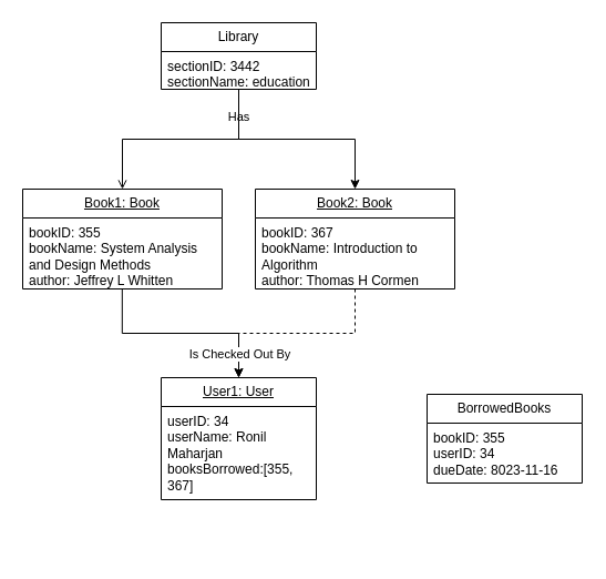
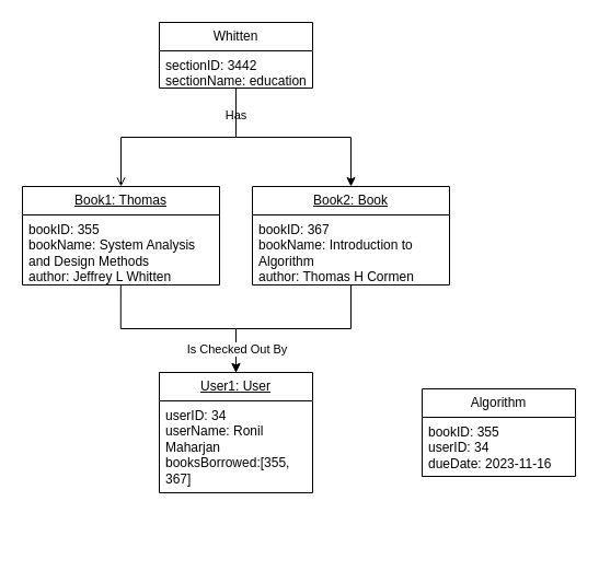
  <mxCell id="0" />
  <mxCell id="1" parent="0" />
  <mxCell id="2" value="" style="group" parent="1" vertex="1" connectable="0"><mxGeometry x="20" y="20" width="505" height="480" as="geometry" /></mxCell>
  <mxCell id="3" value="" style="group" parent="2" vertex="1" connectable="0"><mxGeometry width="505" height="430" as="geometry" /></mxCell>
- <mxCell id="4" value="Library" style="swimlane;fontStyle=0;childLayout=stackLayout;horizontal=1;startSize=26;fillColor=none;horizontalStack=0;resizeParent=1;resizeParentMax=0;resizeLast=0;collapsible=1;marginBottom=0;whiteSpace=wrap;html=1;" parent="3" vertex="1"><mxGeometry x="125" width="140" height="60" as="geometry" /></mxCell>
+ <mxCell id="4" value="Whitten" style="swimlane;fontStyle=0;childLayout=stackLayout;horizontal=1;startSize=26;fillColor=none;horizontalStack=0;resizeParent=1;resizeParentMax=0;resizeLast=0;collapsible=1;marginBottom=0;whiteSpace=wrap;html=1;" parent="3" vertex="1"><mxGeometry x="125" width="140" height="60" as="geometry" /></mxCell>
  <mxCell id="5" value="sectionID: 3442&lt;br&gt;sectionName: education" style="text;strokeColor=none;fillColor=none;align=left;verticalAlign=top;spacingLeft=4;spacingRight=4;overflow=hidden;rotatable=0;points=[[0,0.5],[1,0.5]];portConstraint=eastwest;whiteSpace=wrap;html=1;" parent="4" vertex="1"><mxGeometry y="26" width="140" height="34" as="geometry" /></mxCell>
- <mxCell id="6" value="&lt;u&gt;Book1: Book&lt;/u&gt;" style="swimlane;fontStyle=0;childLayout=stackLayout;horizontal=1;startSize=26;fillColor=none;horizontalStack=0;resizeParent=1;resizeParentMax=0;resizeLast=0;collapsible=1;marginBottom=0;whiteSpace=wrap;html=1;" parent="3" vertex="1"><mxGeometry y="150" width="180" height="90" as="geometry" /></mxCell>
+ <mxCell id="6" value="&lt;u&gt;Book1: Thomas&lt;/u&gt;" style="swimlane;fontStyle=0;childLayout=stackLayout;horizontal=1;startSize=26;fillColor=none;horizontalStack=0;resizeParent=1;resizeParentMax=0;resizeLast=0;collapsible=1;marginBottom=0;whiteSpace=wrap;html=1;" parent="3" vertex="1"><mxGeometry y="150" width="180" height="90" as="geometry" /></mxCell>
  <mxCell id="7" value="bookID: 355&lt;br&gt;bookName: System Analysis and Design Methods&lt;br&gt;author: Jeffrey L Whitten" style="text;strokeColor=none;fillColor=none;align=left;verticalAlign=top;spacingLeft=4;spacingRight=4;overflow=hidden;rotatable=0;points=[[0,0.5],[1,0.5]];portConstraint=eastwest;whiteSpace=wrap;html=1;" parent="6" vertex="1"><mxGeometry y="26" width="180" height="64" as="geometry" /></mxCell>
  <mxCell id="8" style="edgeStyle=orthogonalEdgeStyle;rounded=0;orthogonalLoop=1;jettySize=auto;html=1;entryX=0.5;entryY=0;entryDx=0;entryDy=0;endArrow=open;" parent="3" source="4" target="6" edge="1"><mxGeometry relative="1" as="geometry" /></mxCell>
  <mxCell id="9" value="Has" style="edgeLabel;html=1;align=center;verticalAlign=middle;resizable=0;points=[];" parent="8" vertex="1" connectable="0"><mxGeometry x="-0.754" y="-1" relative="1" as="geometry"><mxPoint as="offset" /></mxGeometry></mxCell>
  <mxCell id="10" value="&lt;u&gt;User1: User&lt;/u&gt;" style="swimlane;fontStyle=0;childLayout=stackLayout;horizontal=1;startSize=26;fillColor=none;horizontalStack=0;resizeParent=1;resizeParentMax=0;resizeLast=0;collapsible=1;marginBottom=0;whiteSpace=wrap;html=1;" parent="3" vertex="1"><mxGeometry x="125" y="320" width="140" height="110" as="geometry" /></mxCell>
  <mxCell id="11" value="userID: 34&lt;br&gt;userName: Ronil Maharjan&lt;br&gt;booksBorrowed:[355, 367]" style="text;strokeColor=none;fillColor=none;align=left;verticalAlign=top;spacingLeft=4;spacingRight=4;overflow=hidden;rotatable=0;points=[[0,0.5],[1,0.5]];portConstraint=eastwest;whiteSpace=wrap;html=1;" parent="10" vertex="1"><mxGeometry y="26" width="140" height="84" as="geometry" /></mxCell>
  <mxCell id="12" style="edgeStyle=orthogonalEdgeStyle;rounded=0;orthogonalLoop=1;jettySize=auto;html=1;exitX=0.499;exitY=0.999;exitDx=0;exitDy=0;exitPerimeter=0;" parent="3" source="7" target="10" edge="1"><mxGeometry relative="1" as="geometry"><mxPoint x="395" y="179" as="targetPoint" /></mxGeometry></mxCell>
- <mxCell id="13" style="edgeStyle=orthogonalEdgeStyle;rounded=0;orthogonalLoop=1;jettySize=auto;html=1;entryX=0.5;entryY=0;entryDx=0;entryDy=0;dashed=1;" parent="3" source="15" target="10" edge="1"><mxGeometry relative="1" as="geometry" /></mxCell>
+ <mxCell id="13" style="edgeStyle=orthogonalEdgeStyle;rounded=0;orthogonalLoop=1;jettySize=auto;html=1;entryX=0.5;entryY=0;entryDx=0;entryDy=0;" parent="3" source="15" target="10" edge="1"><mxGeometry relative="1" as="geometry" /></mxCell>
  <mxCell id="14" value="Is Checked Out By" style="edgeLabel;html=1;align=center;verticalAlign=middle;resizable=0;points=[];" parent="13" vertex="1" connectable="0"><mxGeometry x="0.764" relative="1" as="geometry"><mxPoint as="offset" /></mxGeometry></mxCell>
  <mxCell id="15" value="&lt;u&gt;Book2: Book&lt;/u&gt;" style="swimlane;fontStyle=0;childLayout=stackLayout;horizontal=1;startSize=26;fillColor=none;horizontalStack=0;resizeParent=1;resizeParentMax=0;resizeLast=0;collapsible=1;marginBottom=0;whiteSpace=wrap;html=1;" parent="3" vertex="1"><mxGeometry x="210" y="150" width="180" height="90" as="geometry" /></mxCell>
  <mxCell id="16" value="bookID: 367&lt;br&gt;bookName: Introduction to Algorithm&lt;br&gt;author: Thomas H Cormen" style="text;strokeColor=none;fillColor=none;align=left;verticalAlign=top;spacingLeft=4;spacingRight=4;overflow=hidden;rotatable=0;points=[[0,0.5],[1,0.5]];portConstraint=eastwest;whiteSpace=wrap;html=1;" parent="15" vertex="1"><mxGeometry y="26" width="180" height="64" as="geometry" /></mxCell>
  <mxCell id="17" style="edgeStyle=orthogonalEdgeStyle;rounded=0;orthogonalLoop=1;jettySize=auto;html=1;entryX=0.5;entryY=0;entryDx=0;entryDy=0;" parent="3" source="4" target="15" edge="1"><mxGeometry relative="1" as="geometry" /></mxCell>
- <mxCell id="18" value="BorrowedBooks" style="swimlane;fontStyle=0;childLayout=stackLayout;horizontal=1;startSize=26;fillColor=none;horizontalStack=0;resizeParent=1;resizeParentMax=0;resizeLast=0;collapsible=1;marginBottom=0;whiteSpace=wrap;html=1;" parent="3" vertex="1"><mxGeometry x="365" y="335" width="140" height="80" as="geometry" /></mxCell>
- <mxCell id="19" value="bookID: 355&lt;br&gt;userID: 34&lt;br&gt;dueDate:&amp;nbsp;8023-11-16" style="text;strokeColor=none;fillColor=none;align=left;verticalAlign=top;spacingLeft=4;spacingRight=4;overflow=hidden;rotatable=0;points=[[0,0.5],[1,0.5]];portConstraint=eastwest;whiteSpace=wrap;html=1;" parent="18" vertex="1"><mxGeometry y="26" width="140" height="54" as="geometry" /></mxCell>
+ <mxCell id="18" value="Algorithm" style="swimlane;fontStyle=0;childLayout=stackLayout;horizontal=1;startSize=26;fillColor=none;horizontalStack=0;resizeParent=1;resizeParentMax=0;resizeLast=0;collapsible=1;marginBottom=0;whiteSpace=wrap;html=1;" parent="3" vertex="1"><mxGeometry x="365" y="335" width="140" height="80" as="geometry" /></mxCell>
+ <mxCell id="19" value="bookID: 355&lt;br&gt;userID: 34&lt;br&gt;dueDate:&amp;nbsp;2023-11-16" style="text;strokeColor=none;fillColor=none;align=left;verticalAlign=top;spacingLeft=4;spacingRight=4;overflow=hidden;rotatable=0;points=[[0,0.5],[1,0.5]];portConstraint=eastwest;whiteSpace=wrap;html=1;" parent="18" vertex="1"><mxGeometry y="26" width="140" height="54" as="geometry" /></mxCell>
